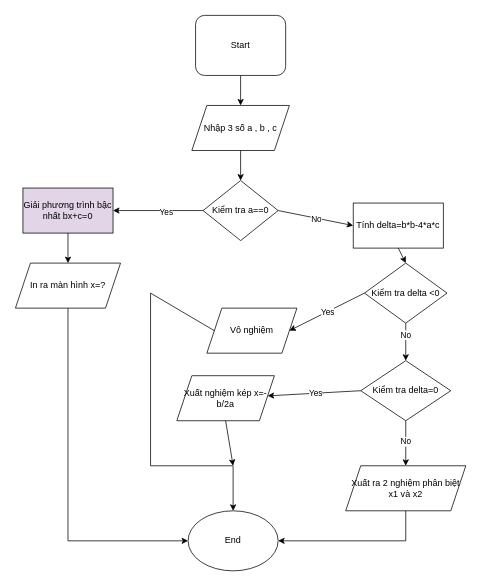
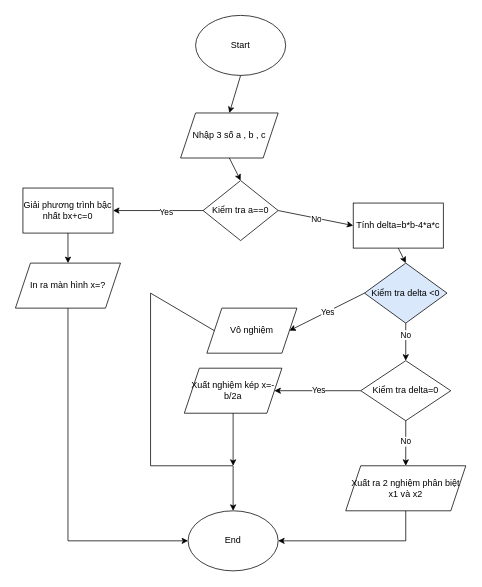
  <mxCell id="0" />
  <mxCell id="1" parent="0" />
- <mxCell id="2" value="Start" style="whiteSpace=wrap;html=1;rounded=1;" vertex="1" parent="1"><mxGeometry x="260" y="20" width="120" height="80" as="geometry" /></mxCell>
+ <mxCell id="2" value="Start" style="ellipse;whiteSpace=wrap;html=1;" vertex="1" parent="1"><mxGeometry x="260" y="20" width="120" height="80" as="geometry" /></mxCell>
  <mxCell id="3" value="End" style="ellipse;whiteSpace=wrap;html=1;" vertex="1" parent="1"><mxGeometry x="250" y="680" width="120" height="80" as="geometry" /></mxCell>
- <mxCell id="4" value="Nhập 3 số a , b , c" style="shape=parallelogram;perimeter=parallelogramPerimeter;whiteSpace=wrap;html=1;fixedSize=1;" vertex="1" parent="1"><mxGeometry x="255" y="140" width="130" height="60" as="geometry" /></mxCell>
+ <mxCell id="4" value="Nhập 3 số a , b , c" style="shape=parallelogram;perimeter=parallelogramPerimeter;whiteSpace=wrap;html=1;fixedSize=1;" vertex="1" parent="1"><mxGeometry x="240" y="150" width="130" height="60" as="geometry" /></mxCell>
  <mxCell id="5" value="Kiểm tra a==0" style="rhombus;whiteSpace=wrap;html=1;" vertex="1" parent="1"><mxGeometry x="270" y="240" width="100" height="80" as="geometry" /></mxCell>
  <mxCell id="6" value="" style="endArrow=classic;html=1;rounded=0;exitX=0;exitY=0.5;exitDx=0;exitDy=0;entryX=1;entryY=0.5;entryDx=0;entryDy=0;" edge="1" parent="1" source="5"><mxGeometry width="50" height="50" relative="1" as="geometry"><mxPoint x="110" y="430" as="sourcePoint" /><mxPoint x="150" y="280" as="targetPoint" /></mxGeometry></mxCell>
  <mxCell id="7" value="Yes" style="edgeLabel;html=1;align=center;verticalAlign=middle;resizable=0;points=[];" vertex="1" connectable="0" parent="6"><mxGeometry x="-0.172" y="2" relative="1" as="geometry"><mxPoint as="offset" /></mxGeometry></mxCell>
  <mxCell id="8" value="" style="endArrow=classic;html=1;rounded=0;exitX=0.5;exitY=1;exitDx=0;exitDy=0;entryX=0.5;entryY=0;entryDx=0;entryDy=0;" edge="1" parent="1" source="2" target="4"><mxGeometry width="50" height="50" relative="1" as="geometry"><mxPoint x="60" y="160" as="sourcePoint" /><mxPoint x="110" y="110" as="targetPoint" /></mxGeometry></mxCell>
  <mxCell id="9" value="" style="endArrow=classic;html=1;rounded=0;exitX=0.5;exitY=1;exitDx=0;exitDy=0;entryX=0.5;entryY=0;entryDx=0;entryDy=0;" edge="1" parent="1" source="4" target="5"><mxGeometry width="50" height="50" relative="1" as="geometry"><mxPoint x="70" y="130" as="sourcePoint" /><mxPoint x="120" y="80" as="targetPoint" /></mxGeometry></mxCell>
  <mxCell id="10" value="Tính delta=b*b-4*a*c" style="rounded=0;whiteSpace=wrap;html=1;" vertex="1" parent="1"><mxGeometry x="470" y="270" width="120" height="60" as="geometry" /></mxCell>
- <mxCell id="11" value="Giải phương trình bậc nhất bx+c=0" style="rounded=0;whiteSpace=wrap;html=1;fillColor=#e1d5e7;" vertex="1" parent="1"><mxGeometry x="30" y="250" width="120" height="60" as="geometry" /></mxCell>
+ <mxCell id="11" value="Giải phương trình bậc nhất bx+c=0" style="rounded=0;whiteSpace=wrap;html=1;" vertex="1" parent="1"><mxGeometry x="30" y="250" width="120" height="60" as="geometry" /></mxCell>
  <mxCell id="12" value="In ra màn hình x=?" style="shape=parallelogram;perimeter=parallelogramPerimeter;whiteSpace=wrap;html=1;fixedSize=1;" vertex="1" parent="1"><mxGeometry x="20" y="350" width="140" height="60" as="geometry" /></mxCell>
  <mxCell id="13" value="" style="endArrow=classic;html=1;rounded=0;exitX=1;exitY=0.5;exitDx=0;exitDy=0;entryX=0;entryY=0.5;entryDx=0;entryDy=0;" edge="1" parent="1" source="5" target="10"><mxGeometry width="50" height="50" relative="1" as="geometry"><mxPoint x="400" y="260" as="sourcePoint" /><mxPoint x="450" y="210" as="targetPoint" /></mxGeometry></mxCell>
  <mxCell id="14" value="No" style="edgeLabel;html=1;align=center;verticalAlign=middle;resizable=0;points=[];" vertex="1" connectable="0" parent="13"><mxGeometry x="0.024" y="-1" relative="1" as="geometry"><mxPoint as="offset" /></mxGeometry></mxCell>
- <mxCell id="15" value="Kiểm tra delta &amp;lt;0" style="rhombus;whiteSpace=wrap;html=1;" vertex="1" parent="1"><mxGeometry x="485" y="350" width="110" height="80" as="geometry" /></mxCell>
+ <mxCell id="15" value="Kiểm tra delta &amp;lt;0" style="rhombus;whiteSpace=wrap;html=1;fillColor=#dae8fc;" vertex="1" parent="1"><mxGeometry x="485" y="350" width="110" height="80" as="geometry" /></mxCell>
  <mxCell id="16" value="Vô nghiệm" style="shape=parallelogram;perimeter=parallelogramPerimeter;whiteSpace=wrap;html=1;fixedSize=1;" vertex="1" parent="1"><mxGeometry x="275" y="410" width="120" height="60" as="geometry" /></mxCell>
  <mxCell id="17" value="" style="endArrow=classic;html=1;rounded=0;exitX=0;exitY=0.5;exitDx=0;exitDy=0;entryX=1;entryY=0.5;entryDx=0;entryDy=0;" edge="1" parent="1" source="15" target="16"><mxGeometry width="50" height="50" relative="1" as="geometry"><mxPoint x="230" y="530" as="sourcePoint" /><mxPoint x="280" y="480" as="targetPoint" /></mxGeometry></mxCell>
  <mxCell id="18" value="Yes" style="edgeLabel;html=1;align=center;verticalAlign=middle;resizable=0;points=[];" vertex="1" connectable="0" parent="17"><mxGeometry x="-0.019" relative="1" as="geometry"><mxPoint as="offset" /></mxGeometry></mxCell>
  <mxCell id="19" value="" style="endArrow=classic;html=1;rounded=0;exitX=0.5;exitY=1;exitDx=0;exitDy=0;entryX=0.5;entryY=0;entryDx=0;entryDy=0;" edge="1" parent="1" source="10" target="15"><mxGeometry width="50" height="50" relative="1" as="geometry"><mxPoint x="390" y="370" as="sourcePoint" /><mxPoint x="440" y="320" as="targetPoint" /></mxGeometry></mxCell>
  <mxCell id="20" value="Kiểm tra delta=0" style="rhombus;whiteSpace=wrap;html=1;" vertex="1" parent="1"><mxGeometry x="480" y="480" width="120" height="80" as="geometry" /></mxCell>
  <mxCell id="21" value="" style="endArrow=classic;html=1;rounded=0;exitX=0.5;exitY=1;exitDx=0;exitDy=0;" edge="1" parent="1" source="15" target="20"><mxGeometry width="50" height="50" relative="1" as="geometry"><mxPoint x="210" y="560" as="sourcePoint" /><mxPoint x="260" y="510" as="targetPoint" /></mxGeometry></mxCell>
  <mxCell id="22" value="No" style="edgeLabel;html=1;align=center;verticalAlign=middle;resizable=0;points=[];" vertex="1" connectable="0" parent="21"><mxGeometry x="-0.387" y="-1" relative="1" as="geometry"><mxPoint as="offset" /></mxGeometry></mxCell>
- <mxCell id="23" value="Xuất nghiệm kép x=-b/2a" style="shape=parallelogram;perimeter=parallelogramPerimeter;whiteSpace=wrap;html=1;fixedSize=1;" vertex="1" parent="1"><mxGeometry x="235" y="500" width="130" height="60" as="geometry" /></mxCell>
+ <mxCell id="23" value="Xuất nghiệm kép x=-b/2a" style="shape=parallelogram;perimeter=parallelogramPerimeter;whiteSpace=wrap;html=1;fixedSize=1;" vertex="1" parent="1"><mxGeometry x="245" y="490" width="130" height="60" as="geometry" /></mxCell>
  <mxCell id="24" value="" style="endArrow=classic;html=1;rounded=0;exitX=0;exitY=0.5;exitDx=0;exitDy=0;" edge="1" parent="1" source="20" target="23"><mxGeometry width="50" height="50" relative="1" as="geometry"><mxPoint x="190" y="500" as="sourcePoint" /><mxPoint x="240" y="450" as="targetPoint" /></mxGeometry></mxCell>
  <mxCell id="25" value="Yes" style="edgeLabel;html=1;align=center;verticalAlign=middle;resizable=0;points=[];" vertex="1" connectable="0" parent="24"><mxGeometry x="-0.011" y="-1" relative="1" as="geometry"><mxPoint as="offset" /></mxGeometry></mxCell>
  <mxCell id="26" value="Xuất ra 2 nghiệm phân biệt x1 và x2" style="shape=parallelogram;perimeter=parallelogramPerimeter;whiteSpace=wrap;html=1;fixedSize=1;" vertex="1" parent="1"><mxGeometry x="460" y="620" width="160" height="60" as="geometry" /></mxCell>
  <mxCell id="27" value="" style="endArrow=classic;html=1;rounded=0;exitX=0.5;exitY=1;exitDx=0;exitDy=0;" edge="1" parent="1" source="20" target="26"><mxGeometry width="50" height="50" relative="1" as="geometry"><mxPoint x="240" y="650" as="sourcePoint" /><mxPoint x="290" y="600" as="targetPoint" /></mxGeometry></mxCell>
  <mxCell id="28" value="No" style="edgeLabel;html=1;align=center;verticalAlign=middle;resizable=0;points=[];" vertex="1" connectable="0" parent="27"><mxGeometry x="-0.089" y="-1" relative="1" as="geometry"><mxPoint as="offset" /></mxGeometry></mxCell>
  <mxCell id="29" value="" style="endArrow=classic;html=1;rounded=0;exitX=0.5;exitY=1;exitDx=0;exitDy=0;entryX=1;entryY=0.5;entryDx=0;entryDy=0;" edge="1" parent="1" source="26" target="3"><mxGeometry width="50" height="50" relative="1" as="geometry"><mxPoint x="20" y="710" as="sourcePoint" /><mxPoint x="70" y="660" as="targetPoint" /><Array as="points"><mxPoint x="540" y="720" /></Array></mxGeometry></mxCell>
  <mxCell id="30" value="" style="endArrow=classic;html=1;rounded=0;exitX=0.5;exitY=1;exitDx=0;exitDy=0;" edge="1" parent="1" source="11"><mxGeometry width="50" height="50" relative="1" as="geometry"><mxPoint x="40" y="560" as="sourcePoint" /><mxPoint x="90" y="350" as="targetPoint" /></mxGeometry></mxCell>
  <mxCell id="31" value="" style="endArrow=classic;html=1;rounded=0;exitX=0.5;exitY=1;exitDx=0;exitDy=0;entryX=0;entryY=0.5;entryDx=0;entryDy=0;" edge="1" parent="1" source="12" target="3"><mxGeometry width="50" height="50" relative="1" as="geometry"><mxPoint x="100" y="420" as="sourcePoint" /><mxPoint x="50" y="580" as="targetPoint" /><Array as="points"><mxPoint x="90" y="720" /></Array></mxGeometry></mxCell>
  <mxCell id="32" value="" style="endArrow=classic;html=1;rounded=0;exitX=0;exitY=0.5;exitDx=0;exitDy=0;entryX=0.5;entryY=0;entryDx=0;entryDy=0;" edge="1" parent="1" source="16" target="3"><mxGeometry width="50" height="50" relative="1" as="geometry"><mxPoint x="140" y="520" as="sourcePoint" /><mxPoint x="190" y="470" as="targetPoint" /><Array as="points"><mxPoint x="200" y="390" /><mxPoint x="200" y="620" /><mxPoint x="310" y="620" /></Array></mxGeometry></mxCell>
  <mxCell id="33" value="" style="endArrow=classic;html=1;rounded=0;exitX=0.5;exitY=1;exitDx=0;exitDy=0;" edge="1" parent="1" source="23"><mxGeometry width="50" height="50" relative="1" as="geometry"><mxPoint x="390" y="610" as="sourcePoint" /><mxPoint x="310" y="620" as="targetPoint" /></mxGeometry></mxCell>
